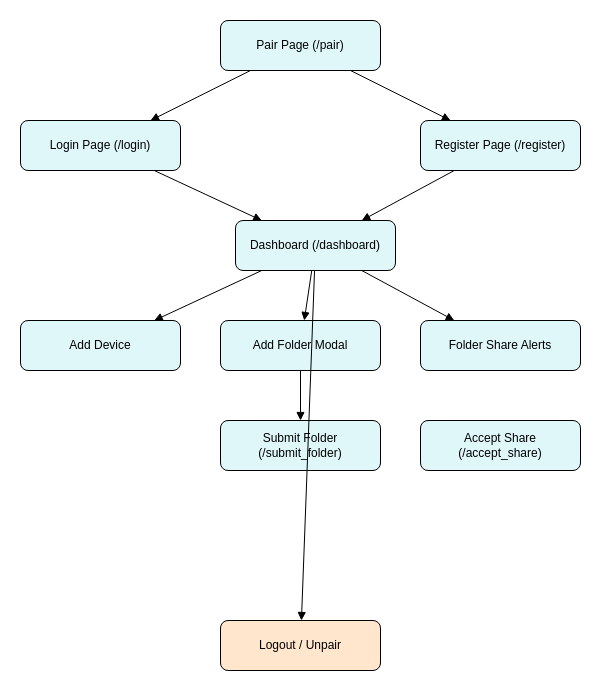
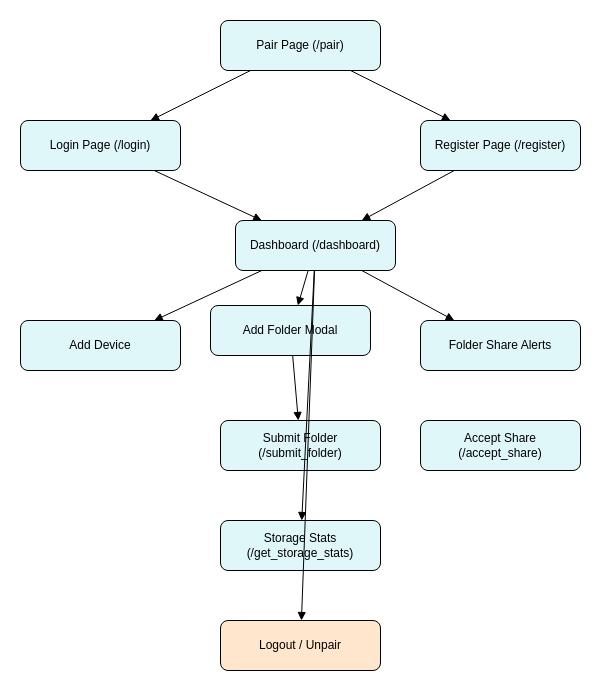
  <mxCell id="0" />
  <mxCell id="1" parent="0" />
  <mxCell id="2" value="Pair Page (/pair)" style="rounded=1;whiteSpace=wrap;html=1;fillColor=#e0f7fa;" vertex="1" parent="1"><mxGeometry x="220" y="20" width="160" height="50" as="geometry" /></mxCell>
  <mxCell id="3" value="Login Page (/login)" style="rounded=1;whiteSpace=wrap;html=1;fillColor=#e0f7fa;" vertex="1" parent="1"><mxGeometry x="20" y="120" width="160" height="50" as="geometry" /></mxCell>
  <mxCell id="4" value="Register Page (/register)" style="rounded=1;whiteSpace=wrap;html=1;fillColor=#e0f7fa;" vertex="1" parent="1"><mxGeometry x="420" y="120" width="160" height="50" as="geometry" /></mxCell>
  <mxCell id="5" value="Dashboard (/dashboard)" style="rounded=1;whiteSpace=wrap;html=1;fillColor=#e0f7fa;" vertex="1" parent="1"><mxGeometry x="235" y="220" width="160" height="50" as="geometry" /></mxCell>
  <mxCell id="6" value="Add Device" style="rounded=1;whiteSpace=wrap;html=1;fillColor=#e0f7fa;" vertex="1" parent="1"><mxGeometry x="20" y="320" width="160" height="50" as="geometry" /></mxCell>
- <mxCell id="7" value="Add Folder Modal" style="rounded=1;whiteSpace=wrap;html=1;fillColor=#e0f7fa;" vertex="1" parent="1"><mxGeometry x="220" y="320" width="160" height="50" as="geometry" /></mxCell>
+ <mxCell id="7" value="Add Folder Modal" style="rounded=1;whiteSpace=wrap;html=1;fillColor=#e0f7fa;" vertex="1" parent="1"><mxGeometry x="210" y="305" width="160" height="50" as="geometry" /></mxCell>
  <mxCell id="8" value="Folder Share Alerts" style="rounded=1;whiteSpace=wrap;html=1;fillColor=#e0f7fa;" vertex="1" parent="1"><mxGeometry x="420" y="320" width="160" height="50" as="geometry" /></mxCell>
  <mxCell id="9" value="Submit Folder (/submit_folder)" style="rounded=1;whiteSpace=wrap;html=1;fillColor=#e0f7fa;" vertex="1" parent="1"><mxGeometry x="220" y="420" width="160" height="50" as="geometry" /></mxCell>
  <mxCell id="10" value="Accept Share (/accept_share)" style="rounded=1;whiteSpace=wrap;html=1;fillColor=#e0f7fa;" vertex="1" parent="1"><mxGeometry x="420" y="420" width="160" height="50" as="geometry" /></mxCell>
+ <mxCell id="11" value="Storage Stats (/get_storage_stats)" style="rounded=1;whiteSpace=wrap;html=1;fillColor=#e0f7fa;" vertex="1" parent="1"><mxGeometry x="220" y="520" width="160" height="50" as="geometry" /></mxCell>
  <mxCell id="12" value="Logout / Unpair" style="rounded=1;whiteSpace=wrap;html=1;fillColor=#ffe6cc;" vertex="1" parent="1"><mxGeometry x="220" y="620" width="160" height="50" as="geometry" /></mxCell>
  <mxCell id="13" style="endArrow=block;html=1;rounded=1;" edge="1" parent="1" source="2" target="3"><mxGeometry relative="1" as="geometry" /></mxCell>
  <mxCell id="14" style="endArrow=block;html=1;rounded=1;" edge="1" parent="1" source="2" target="4"><mxGeometry relative="1" as="geometry" /></mxCell>
  <mxCell id="15" style="endArrow=block;html=1;rounded=1;" edge="1" parent="1" source="3" target="5"><mxGeometry relative="1" as="geometry" /></mxCell>
  <mxCell id="16" style="endArrow=block;html=1;rounded=1;" edge="1" parent="1" source="4" target="5"><mxGeometry relative="1" as="geometry" /></mxCell>
  <mxCell id="17" style="endArrow=block;html=1;rounded=1;" edge="1" parent="1" source="5" target="6"><mxGeometry relative="1" as="geometry" /></mxCell>
  <mxCell id="18" style="endArrow=block;html=1;rounded=1;" edge="1" parent="1" source="5" target="7"><mxGeometry relative="1" as="geometry" /></mxCell>
  <mxCell id="19" style="endArrow=block;html=1;rounded=1;" edge="1" parent="1" source="5" target="8"><mxGeometry relative="1" as="geometry" /></mxCell>
  <mxCell id="20" style="endArrow=block;html=1;rounded=1;" edge="1" parent="1" source="7" target="9"><mxGeometry relative="1" as="geometry" /></mxCell>
+ <mxCell id="21" style="endArrow=block;html=1;rounded=1;" edge="1" parent="1" source="5" target="11"><mxGeometry relative="1" as="geometry" /></mxCell>
  <mxCell id="22" style="endArrow=block;html=1;rounded=1;" edge="1" parent="1" source="5" target="12"><mxGeometry relative="1" as="geometry" /></mxCell>
